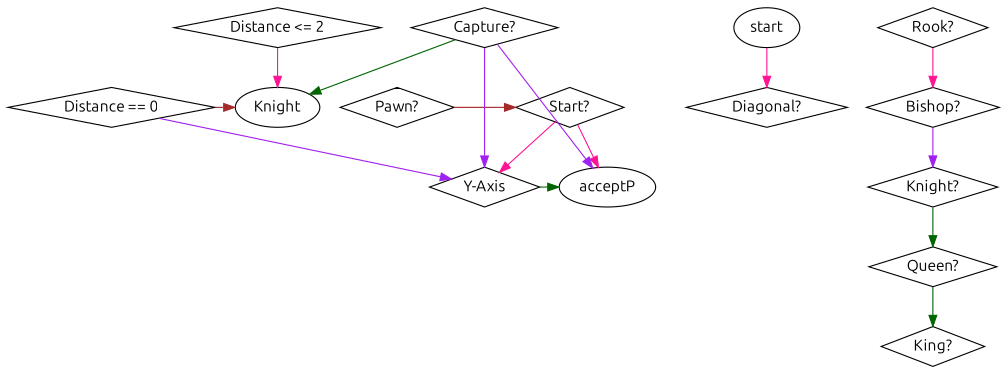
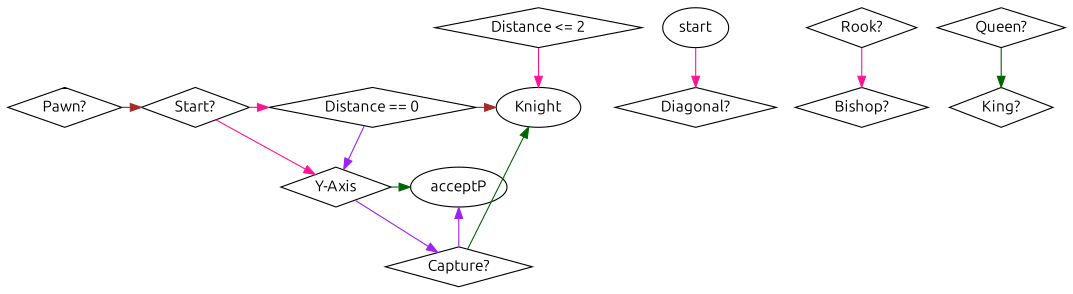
  digraph {
    fontname=Ubuntu
    splines=false
    node [fontname=Ubuntu shape=diamond]
    edge [color=deeppink fontname=Ubuntu]
    n1 [label="Pawn?"]
    n2 [label="Start?"]
    n3 [label="Distance == 0"]
    n4 [label=Knight shape=oval]
    n5 [label="Y-Axis"]
    acceptP [shape=""]
    n7 [label="Capture?"]
    start [shape=oval]
    n9 [label="Diagonal?"]
    n10 [label="Rook?"]
    n11 [label="Bishop?"]
    n12 [label="Distance <= 2"]
-   n13 [label="Knight?"]
    n14 [label="Queen?"]
    n15 [label="King?"]
    subgraph sub_1 {
      rank=same
      n1
      n2
      n3
      n4
    }
    subgraph sub_2 {
      label="Accept if Positive"
      shape=oval
    }
    subgraph sub_3 {
      rank=same
      n5
      acceptP
    }
    n1 -> n2 [color=brown]
-   n2 -> acceptP
+   n2 -> n3
    n2 -> n5
    n3 -> n4 [color=brown]
    n3 -> n5 [color=purple]
    n5 -> acceptP [color=darkgreen]
-   n7 -> n5 [color=purple]
+   n5 -> n7 [color=purple]
    n7 -> n4 [color=darkgreen]
    n7 -> acceptP [color=purple]
    start -> n9
    n10 -> n11
-   n11 -> n13 [color=purple]
    n12 -> n4
-   n13 -> n14 [color=darkgreen]
    n14 -> n15 [color=darkgreen]
  }
